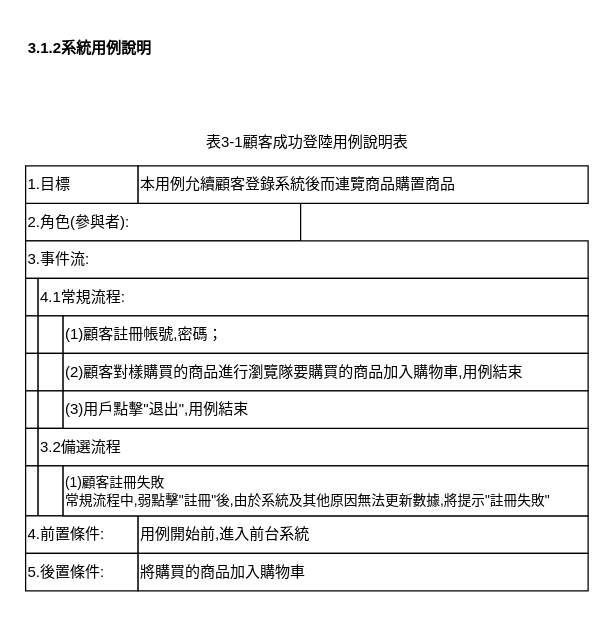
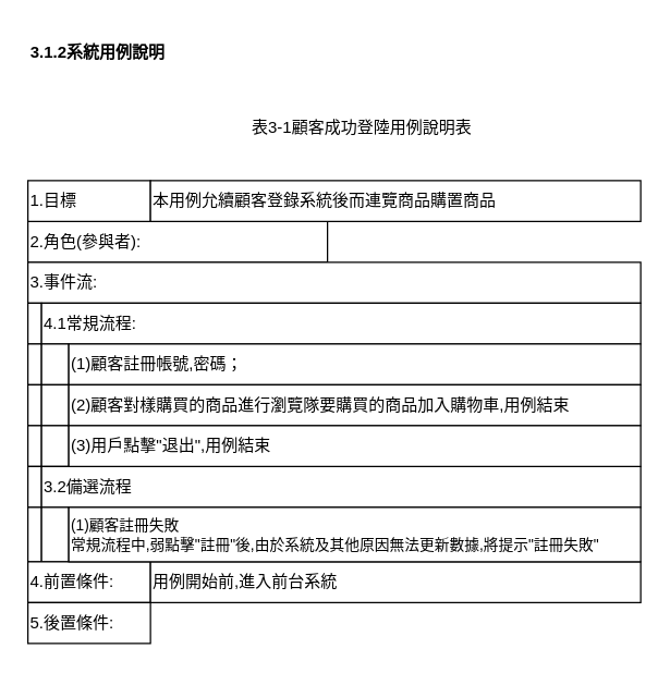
  <mxCell id="0" />
  <mxCell id="1" parent="0" />
  <mxCell id="2" value="2.角色(參與者):" style="rounded=0;whiteSpace=wrap;html=1;align=left;" vertex="1" parent="1"><mxGeometry x="20" y="162" width="220" height="30" as="geometry" /></mxCell>
  <mxCell id="3" value="1.目標" style="rounded=0;whiteSpace=wrap;html=1;align=left;" vertex="1" parent="1"><mxGeometry x="20" y="132" width="90" height="30" as="geometry" /></mxCell>
  <mxCell id="4" value="本用例允續顧客登錄系統後而連覽商品購置商品" style="rounded=0;whiteSpace=wrap;html=1;align=left;" vertex="1" parent="1"><mxGeometry x="110" y="132" width="360" height="30" as="geometry" /></mxCell>
  <mxCell id="5" value="3.事件流:" style="rounded=0;whiteSpace=wrap;html=1;align=left;" vertex="1" parent="1"><mxGeometry x="20" y="192" width="450" height="30" as="geometry" /></mxCell>
  <mxCell id="6" value="" style="rounded=0;whiteSpace=wrap;html=1;" vertex="1" parent="1"><mxGeometry x="20" y="222" width="10" height="30" as="geometry" /></mxCell>
  <mxCell id="7" value="" style="rounded=0;whiteSpace=wrap;html=1;" vertex="1" parent="1"><mxGeometry x="20" y="252" width="10" height="30" as="geometry" /></mxCell>
  <mxCell id="8" value="" style="rounded=0;whiteSpace=wrap;html=1;" vertex="1" parent="1"><mxGeometry x="20" y="282" width="10" height="30" as="geometry" /></mxCell>
  <mxCell id="9" value="" style="rounded=0;whiteSpace=wrap;html=1;" vertex="1" parent="1"><mxGeometry x="20" y="312" width="10" height="30" as="geometry" /></mxCell>
  <mxCell id="10" value="" style="rounded=0;whiteSpace=wrap;html=1;" vertex="1" parent="1"><mxGeometry x="20" y="342" width="10" height="30" as="geometry" /></mxCell>
  <mxCell id="11" value="" style="rounded=0;whiteSpace=wrap;html=1;" vertex="1" parent="1"><mxGeometry x="20" y="372" width="10" height="40" as="geometry" /></mxCell>
  <mxCell id="12" value="4.1常規流程:" style="rounded=0;whiteSpace=wrap;html=1;align=left;" vertex="1" parent="1"><mxGeometry x="30" y="222" width="440" height="30" as="geometry" /></mxCell>
  <mxCell id="13" value="" style="rounded=0;whiteSpace=wrap;html=1;" vertex="1" parent="1"><mxGeometry x="30" y="252" width="20" height="30" as="geometry" /></mxCell>
  <mxCell id="14" value="" style="rounded=0;whiteSpace=wrap;html=1;" vertex="1" parent="1"><mxGeometry x="30" y="282" width="20" height="30" as="geometry" /></mxCell>
  <mxCell id="15" value="" style="rounded=0;whiteSpace=wrap;html=1;" vertex="1" parent="1"><mxGeometry x="30" y="312" width="20" height="30" as="geometry" /></mxCell>
  <mxCell id="16" value="3.2備選流程" style="rounded=0;whiteSpace=wrap;html=1;align=left;" vertex="1" parent="1"><mxGeometry x="30" y="342" width="440" height="30" as="geometry" /></mxCell>
  <mxCell id="17" value="" style="rounded=0;whiteSpace=wrap;html=1;" vertex="1" parent="1"><mxGeometry x="30" y="372" width="20" height="40" as="geometry" /></mxCell>
  <mxCell id="18" value="(1)顧客註冊帳號,密碼；" style="rounded=0;whiteSpace=wrap;html=1;align=left;" vertex="1" parent="1"><mxGeometry x="50" y="252" width="420" height="30" as="geometry" /></mxCell>
  <mxCell id="19" value="(2)顧客對樣購買的商品進行瀏覽隊要購買的商品加入購物車,用例結束" style="rounded=0;whiteSpace=wrap;html=1;align=left;" vertex="1" parent="1"><mxGeometry x="50" y="282" width="420" height="30" as="geometry" /></mxCell>
  <mxCell id="20" value="(3)用戶點擊&quot;退出&quot;,用例結束" style="rounded=0;whiteSpace=wrap;html=1;align=left;" vertex="1" parent="1"><mxGeometry x="50" y="312" width="420" height="30" as="geometry" /></mxCell>
  <mxCell id="21" value="4.前置條件:" style="rounded=0;whiteSpace=wrap;html=1;align=left;" vertex="1" parent="1"><mxGeometry x="20" y="412" width="90" height="30" as="geometry" /></mxCell>
  <mxCell id="22" value="5.後置條件:" style="rounded=0;whiteSpace=wrap;html=1;align=left;" vertex="1" parent="1"><mxGeometry x="20" y="442" width="90" height="30" as="geometry" /></mxCell>
  <mxCell id="23" value="用例開始前,進入前台系統" style="rounded=0;whiteSpace=wrap;html=1;align=left;" vertex="1" parent="1"><mxGeometry x="110" y="412" width="360" height="30" as="geometry" /></mxCell>
- <mxCell id="24" value="將購買的商品加入購物車" style="rounded=0;whiteSpace=wrap;html=1;align=left;" vertex="1" parent="1"><mxGeometry x="110" y="442" width="360" height="30" as="geometry" /></mxCell>
  <mxCell id="25" value="&lt;font style=&quot;font-size: 11px;&quot;&gt;(1)顧客註冊失敗&lt;br&gt;常規流程中,弱點擊&quot;註冊&quot;後,由於系統及其他原因無法更新數據,將提示&quot;註冊失敗&quot;&lt;/font&gt;" style="rounded=0;whiteSpace=wrap;html=1;align=left;" vertex="1" parent="1"><mxGeometry x="50" y="372" width="420" height="40" as="geometry" /></mxCell>
  <mxCell id="26" value="&lt;b&gt;3.1.2系統用例說明&lt;/b&gt;" style="rounded=0;whiteSpace=wrap;html=1;strokeColor=none;" vertex="1" parent="1"><mxGeometry x="20" y="20" width="103" height="36" as="geometry" /></mxCell>
- <mxCell id="27" value="表3-1顧客成功登陸用例說明表" style="rounded=0;whiteSpace=wrap;html=1;strokeColor=none;" vertex="1" parent="1"><mxGeometry x="161.5" y="97" width="167" height="31" as="geometry" /></mxCell>
+ <mxCell id="27" value="表3-1顧客成功登陸用例說明表" style="rounded=0;whiteSpace=wrap;html=1;strokeColor=none;" vertex="1" parent="1"><mxGeometry x="181.5" y="77" width="167" height="31" as="geometry" /></mxCell>
